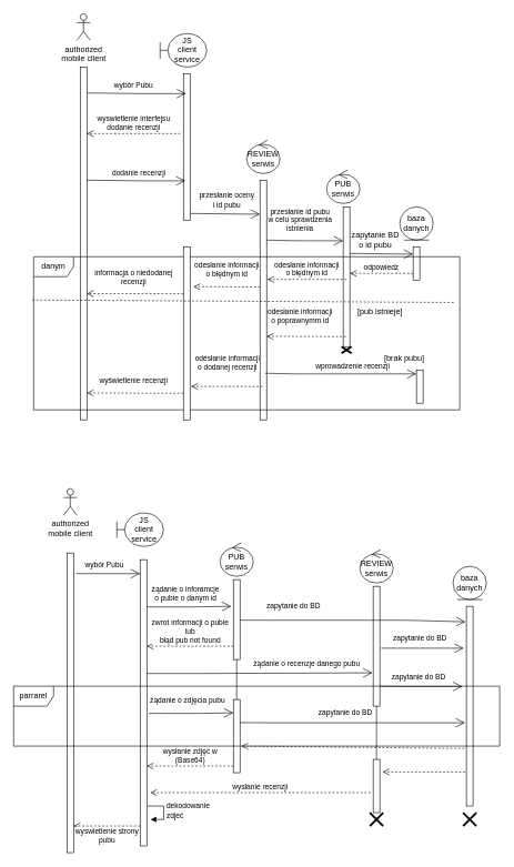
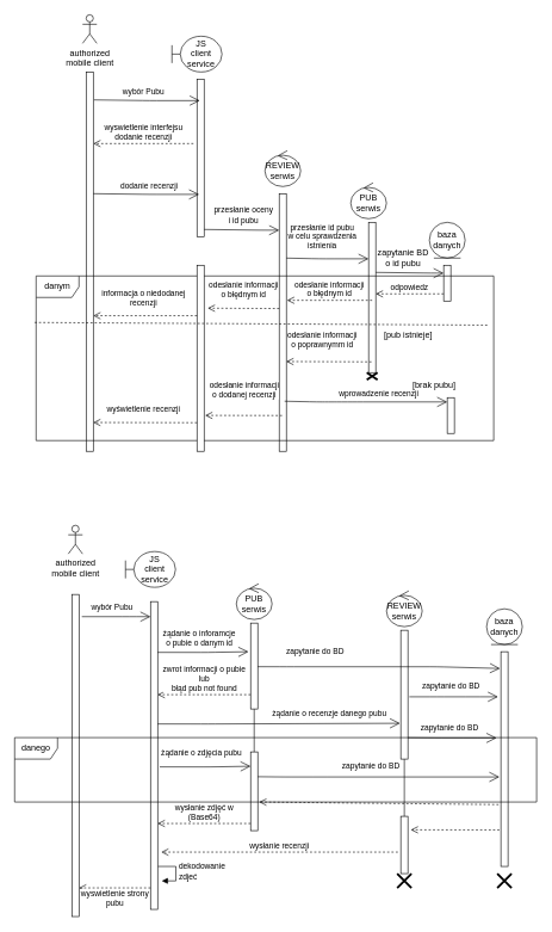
  <mxCell id="0" />
  <mxCell id="1" parent="0" />
  <mxCell id="2" value="&lt;div&gt;REVIEW&lt;/div&gt;&lt;div&gt;serwis&lt;br&gt;&lt;/div&gt;" style="ellipse;shape=umlControl;whiteSpace=wrap;html=1;" vertex="1" parent="1"><mxGeometry x="370" y="210" width="50" height="50" as="geometry" /></mxCell>
  <mxCell id="3" value="&lt;div&gt;JS&lt;/div&gt;&lt;div&gt;client&lt;br&gt;&lt;/div&gt;&lt;div&gt;service&lt;br&gt;&lt;/div&gt;" style="shape=umlBoundary;whiteSpace=wrap;html=1;" vertex="1" parent="1"><mxGeometry x="240" y="50" width="70" height="50" as="geometry" /></mxCell>
  <mxCell id="4" value="&lt;div&gt;baza danych&lt;/div&gt;" style="ellipse;shape=umlEntity;whiteSpace=wrap;html=1;" vertex="1" parent="1"><mxGeometry x="600" y="310" width="50" height="50" as="geometry" /></mxCell>
  <mxCell id="5" value="&lt;div&gt;authorized&lt;/div&gt;&lt;div&gt;mobile client&lt;br&gt;&lt;/div&gt;" style="shape=umlActor;verticalLabelPosition=bottom;labelBackgroundColor=#ffffff;verticalAlign=top;html=1;" vertex="1" parent="1"><mxGeometry x="115" y="20" width="20" height="40" as="geometry" /></mxCell>
  <mxCell id="6" value="" style="html=1;points=[];perimeter=orthogonalPerimeter;" vertex="1" parent="1"><mxGeometry x="275" y="110" width="10" height="220" as="geometry" /></mxCell>
  <mxCell id="7" value="" style="html=1;points=[];perimeter=orthogonalPerimeter;" vertex="1" parent="1"><mxGeometry x="120" y="100" width="10" height="530" as="geometry" /></mxCell>
  <mxCell id="8" value="&lt;br&gt;&lt;div&gt;wybór Pubu&lt;/div&gt;" style="endArrow=open;endFill=1;endSize=12;html=1;exitX=1.2;exitY=0.1;exitDx=0;exitDy=0;exitPerimeter=0;" edge="1" parent="1"><mxGeometry x="0.054" y="22" width="160" relative="1" as="geometry"><mxPoint x="131" y="139" as="sourcePoint" /><mxPoint x="279" y="140" as="targetPoint" /><Array as="points"><mxPoint x="209" y="140" /></Array><mxPoint x="-9" y="2" as="offset" /></mxGeometry></mxCell>
  <mxCell id="9" value="&lt;div&gt;wyswietlenie interfejsu &lt;br&gt;&lt;/div&gt;&lt;div&gt;dodanie recenzji&lt;br&gt;&lt;/div&gt;" style="html=1;verticalAlign=bottom;endArrow=open;dashed=1;endSize=8;" edge="1" parent="1"><mxGeometry relative="1" as="geometry"><mxPoint x="270" y="200" as="sourcePoint" /><mxPoint x="130" y="200" as="targetPoint" /></mxGeometry></mxCell>
  <mxCell id="10" value="dodanie recenzji" style="endArrow=open;endFill=1;endSize=12;html=1;exitX=1.2;exitY=0.1;exitDx=0;exitDy=0;exitPerimeter=0;" edge="1" parent="1"><mxGeometry x="0.054" y="11" width="160" relative="1" as="geometry"><mxPoint x="130" y="270" as="sourcePoint" /><mxPoint x="278" y="271" as="targetPoint" /><Array as="points"><mxPoint x="208" y="271" /></Array><mxPoint as="offset" /></mxGeometry></mxCell>
  <mxCell id="11" value="" style="html=1;points=[];perimeter=orthogonalPerimeter;" vertex="1" parent="1"><mxGeometry x="390" y="270" width="10" height="360" as="geometry" /></mxCell>
  <mxCell id="12" value="&lt;div&gt;przesłanie oceny &lt;br&gt;&lt;/div&gt;&lt;div&gt;i id pubu&lt;br&gt;&lt;/div&gt;" style="endArrow=open;endFill=1;endSize=12;html=1;exitX=1.2;exitY=0.1;exitDx=0;exitDy=0;exitPerimeter=0;" edge="1" parent="1"><mxGeometry x="0.486" y="31" width="160" relative="1" as="geometry"><mxPoint x="285" y="320" as="sourcePoint" /><mxPoint x="390" y="321" as="targetPoint" /><Array as="points"><mxPoint x="363" y="321" /></Array><mxPoint x="-23" y="10" as="offset" /></mxGeometry></mxCell>
  <mxCell id="13" value="PUB&lt;br&gt;&lt;div&gt;serwis&lt;br&gt;&lt;/div&gt;" style="ellipse;shape=umlControl;whiteSpace=wrap;html=1;" vertex="1" parent="1"><mxGeometry x="490" y="255" width="50" height="50" as="geometry" /></mxCell>
  <mxCell id="14" value="" style="html=1;points=[];perimeter=orthogonalPerimeter;" vertex="1" parent="1"><mxGeometry x="515" y="310" width="10" height="210" as="geometry" /></mxCell>
  <mxCell id="15" value="&lt;div&gt;przesłanie id pubu &lt;br&gt;&lt;/div&gt;&lt;div&gt;w celu sprawdzenia &lt;br&gt;&lt;/div&gt;&lt;div&gt;istnienia&lt;br&gt;&lt;/div&gt;" style="endArrow=open;endFill=1;endSize=12;html=1;exitX=1.2;exitY=0.1;exitDx=0;exitDy=0;exitPerimeter=0;" edge="1" parent="1" target="14"><mxGeometry x="-0.13" y="31" width="160" relative="1" as="geometry"><mxPoint x="400" y="360" as="sourcePoint" /><mxPoint x="510" y="361" as="targetPoint" /><Array as="points"><mxPoint x="445" y="361" /><mxPoint x="478" y="361" /></Array><mxPoint as="offset" /></mxGeometry></mxCell>
  <mxCell id="16" value="" style="endArrow=open;endFill=1;endSize=12;html=1;exitX=1.2;exitY=0.1;exitDx=0;exitDy=0;exitPerimeter=0;" edge="1" parent="1"><mxGeometry x="1" y="-180" width="160" relative="1" as="geometry"><mxPoint x="525" y="380" as="sourcePoint" /><mxPoint x="620" y="381" as="targetPoint" /><Array as="points"><mxPoint x="603" y="381" /></Array><mxPoint x="170" y="-121" as="offset" /></mxGeometry></mxCell>
  <mxCell id="17" value="&lt;div&gt;zapytanie BD&lt;/div&gt;&lt;div&gt;o id pubu&lt;br&gt;&lt;/div&gt;" style="text;html=1;resizable=0;points=[];align=center;verticalAlign=middle;labelBackgroundColor=#ffffff;" vertex="1" connectable="0" parent="16"><mxGeometry x="0.486" y="31" relative="1" as="geometry"><mxPoint x="-33.5" y="10" as="offset" /></mxGeometry></mxCell>
  <mxCell id="18" value="" style="html=1;points=[];perimeter=orthogonalPerimeter;" vertex="1" parent="1"><mxGeometry x="620" y="370" width="10" height="50" as="geometry" /></mxCell>
  <mxCell id="19" value="odpowiedz" style="html=1;verticalAlign=bottom;endArrow=open;dashed=1;endSize=8;" edge="1" parent="1" target="14"><mxGeometry relative="1" as="geometry"><mxPoint x="620" y="410" as="sourcePoint" /><mxPoint x="530" y="410" as="targetPoint" /></mxGeometry></mxCell>
  <mxCell id="20" value="danym" style="shape=umlFrame;whiteSpace=wrap;html=1;" vertex="1" parent="1"><mxGeometry x="50" y="385" width="640" height="230" as="geometry" /></mxCell>
  <mxCell id="21" value="&lt;div&gt;odesłanie informacji &lt;br&gt;&lt;/div&gt;&lt;div&gt;o błędnym id&lt;br&gt;&lt;/div&gt;" style="html=1;verticalAlign=bottom;endArrow=open;dashed=1;endSize=8;" edge="1" parent="1"><mxGeometry relative="1" as="geometry"><mxPoint x="520" y="419" as="sourcePoint" /><mxPoint x="401" y="419" as="targetPoint" /></mxGeometry></mxCell>
  <mxCell id="22" value="" style="html=1;points=[];perimeter=orthogonalPerimeter;" vertex="1" parent="1"><mxGeometry x="275" y="370" width="10" height="260" as="geometry" /></mxCell>
  <mxCell id="23" value="&lt;div&gt;odesłanie informacji &lt;br&gt;&lt;/div&gt;&lt;div&gt;o błędnym id&lt;br&gt;&lt;/div&gt;" style="html=1;verticalAlign=bottom;endArrow=open;dashed=1;endSize=8;" edge="1" parent="1"><mxGeometry x="0.001" y="-10" relative="1" as="geometry"><mxPoint x="390" y="430.5" as="sourcePoint" /><mxPoint x="290" y="430" as="targetPoint" /><mxPoint as="offset" /></mxGeometry></mxCell>
  <mxCell id="24" value="&lt;div&gt;informacja o niedodanej&lt;/div&gt;&lt;div&gt;recenzji&lt;br&gt;&lt;/div&gt;" style="html=1;verticalAlign=bottom;endArrow=open;dashed=1;endSize=8;" edge="1" parent="1" target="7"><mxGeometry x="0.036" y="-10" relative="1" as="geometry"><mxPoint x="275" y="440.5" as="sourcePoint" /><mxPoint x="175" y="440" as="targetPoint" /><mxPoint as="offset" /></mxGeometry></mxCell>
  <mxCell id="25" value="&lt;div&gt;odesłanie informacji &lt;br&gt;&lt;/div&gt;&lt;div&gt;o poprawnymm id&lt;br&gt;&lt;/div&gt;" style="html=1;verticalAlign=bottom;endArrow=open;dashed=1;endSize=8;entryX=1.1;entryY=0.381;entryDx=0;entryDy=0;entryPerimeter=0;" edge="1" parent="1"><mxGeometry x="0.16" y="-15" relative="1" as="geometry"><mxPoint x="519" y="505" as="sourcePoint" /><mxPoint x="399.931" y="504.552" as="targetPoint" /><mxPoint as="offset" /></mxGeometry></mxCell>
  <mxCell id="26" value="" style="html=1;points=[];perimeter=orthogonalPerimeter;" vertex="1" parent="1"><mxGeometry x="625" y="555" width="10" height="50" as="geometry" /></mxCell>
  <mxCell id="27" value="wprowadzenie recenzji" style="endArrow=open;endFill=1;endSize=12;html=1;exitX=1.2;exitY=0.1;exitDx=0;exitDy=0;exitPerimeter=0;" edge="1" parent="1" target="26"><mxGeometry x="0.157" y="11" width="160" relative="1" as="geometry"><mxPoint x="397.5" y="560" as="sourcePoint" /><mxPoint x="512.5" y="561" as="targetPoint" /><Array as="points"><mxPoint x="442.5" y="561" /><mxPoint x="457.5" y="561" /><mxPoint x="475.5" y="561" /><mxPoint x="497.5" y="561" /></Array><mxPoint as="offset" /></mxGeometry></mxCell>
  <mxCell id="28" value="" style="shape=umlDestroy;whiteSpace=wrap;html=1;strokeWidth=3;" vertex="1" parent="1"><mxGeometry x="512.5" y="520" width="15" height="10" as="geometry" /></mxCell>
  <mxCell id="29" value="&lt;div&gt;odesłanie informacji &lt;br&gt;&lt;/div&gt;&lt;div&gt;o dodanej recenzji&lt;br&gt;&lt;/div&gt;" style="html=1;verticalAlign=bottom;endArrow=open;dashed=1;endSize=8;entryX=1.145;entryY=0.807;entryDx=0;entryDy=0;entryPerimeter=0;" edge="1" parent="1" target="22"><mxGeometry x="-0.019" y="-20" relative="1" as="geometry"><mxPoint x="394" y="580" as="sourcePoint" /><mxPoint x="290" y="580" as="targetPoint" /><mxPoint as="offset" /></mxGeometry></mxCell>
  <mxCell id="30" value="wyświetlenie recenzji" style="html=1;verticalAlign=bottom;endArrow=open;dashed=1;endSize=8;entryX=0.99;entryY=0.924;entryDx=0;entryDy=0;entryPerimeter=0;" edge="1" parent="1" target="7"><mxGeometry x="0.034" y="-10" relative="1" as="geometry"><mxPoint x="275" y="590" as="sourcePoint" /><mxPoint x="167.448" y="589.931" as="targetPoint" /><mxPoint as="offset" /></mxGeometry></mxCell>
  <mxCell id="31" value="" style="endArrow=none;endSize=12;dashed=1;html=1;endFill=0;entryX=1.005;entryY=0.277;entryDx=0;entryDy=0;entryPerimeter=0;" edge="1" parent="1"><mxGeometry width="160" relative="1" as="geometry"><mxPoint x="48" y="450" as="sourcePoint" /><mxPoint x="682" y="453.724" as="targetPoint" /></mxGeometry></mxCell>
  <mxCell id="32" value="[brak pubu]" style="text;html=1;resizable=0;points=[];autosize=1;align=left;verticalAlign=top;spacingTop=-4;" vertex="1" parent="1"><mxGeometry x="575" y="528" width="80" height="20" as="geometry" /></mxCell>
  <mxCell id="33" value="[pub istnieje]" style="text;html=1;resizable=0;points=[];autosize=1;align=left;verticalAlign=top;spacingTop=-4;" vertex="1" parent="1"><mxGeometry x="535" y="458" width="80" height="20" as="geometry" /></mxCell>
  <mxCell id="34" value="" style="html=1;points=[];perimeter=orthogonalPerimeter;" vertex="1" parent="1"><mxGeometry x="100" y="830" width="10" height="450" as="geometry" /></mxCell>
  <mxCell id="35" value="&lt;div&gt;authorized&lt;/div&gt;&lt;div&gt;mobile client&lt;br&gt;&lt;/div&gt;" style="shape=umlActor;verticalLabelPosition=bottom;labelBackgroundColor=#ffffff;verticalAlign=top;html=1;" vertex="1" parent="1"><mxGeometry x="95" y="733.333" width="20" height="40" as="geometry" /></mxCell>
  <mxCell id="36" value="&lt;br&gt;&lt;div&gt;wybór Pubu&lt;/div&gt;" style="endArrow=open;endFill=1;endSize=12;html=1;" edge="1" parent="1" target="38"><mxGeometry x="0.054" y="22" width="160" relative="1" as="geometry"><mxPoint x="114" y="861" as="sourcePoint" /><mxPoint x="250" y="861" as="targetPoint" /><Array as="points"><mxPoint x="180" y="861" /></Array><mxPoint x="-9" y="2" as="offset" /></mxGeometry></mxCell>
  <mxCell id="37" value="&lt;div&gt;JS&lt;/div&gt;&lt;div&gt;client&lt;br&gt;&lt;/div&gt;&lt;div&gt;service&lt;br&gt;&lt;/div&gt;" style="shape=umlBoundary;whiteSpace=wrap;html=1;" vertex="1" parent="1"><mxGeometry x="175" y="770" width="70" height="50" as="geometry" /></mxCell>
  <mxCell id="38" value="" style="html=1;points=[];perimeter=orthogonalPerimeter;" vertex="1" parent="1"><mxGeometry x="210" y="840" width="10" height="430" as="geometry" /></mxCell>
  <mxCell id="39" value="&lt;div&gt;REVIEW&lt;/div&gt;&lt;div&gt;serwis&lt;br&gt;&lt;/div&gt;" style="ellipse;shape=umlControl;whiteSpace=wrap;html=1;" vertex="1" parent="1"><mxGeometry x="540" y="825" width="50" height="50" as="geometry" /></mxCell>
  <mxCell id="40" value="PUB&lt;br&gt;&lt;div&gt;serwis&lt;br&gt;&lt;/div&gt;" style="ellipse;shape=umlControl;whiteSpace=wrap;html=1;" vertex="1" parent="1"><mxGeometry x="330" y="815" width="50" height="50" as="geometry" /></mxCell>
  <mxCell id="41" value="&lt;div&gt;baza danych&lt;/div&gt;" style="ellipse;shape=umlEntity;whiteSpace=wrap;html=1;" vertex="1" parent="1"><mxGeometry x="680" y="850" width="50" height="50" as="geometry" /></mxCell>
  <mxCell id="42" value="" style="edgeStyle=orthogonalEdgeStyle;rounded=0;orthogonalLoop=1;jettySize=auto;html=1;endArrow=none;endFill=0;" edge="1" parent="1" source="43" target="54"><mxGeometry relative="1" as="geometry" /></mxCell>
  <mxCell id="43" value="" style="html=1;points=[];perimeter=orthogonalPerimeter;" vertex="1" parent="1"><mxGeometry x="350" y="870" width="10" height="120" as="geometry" /></mxCell>
  <mxCell id="44" value="" style="edgeStyle=orthogonalEdgeStyle;rounded=0;orthogonalLoop=1;jettySize=auto;html=1;endArrow=none;endFill=0;" edge="1" parent="1" source="45" target="46"><mxGeometry relative="1" as="geometry" /></mxCell>
  <mxCell id="45" value="" style="html=1;points=[];perimeter=orthogonalPerimeter;" vertex="1" parent="1"><mxGeometry x="560" y="880" width="10" height="180" as="geometry" /></mxCell>
  <mxCell id="46" value="" style="html=1;points=[];perimeter=orthogonalPerimeter;" vertex="1" parent="1"><mxGeometry x="560" y="1140" width="10" height="80" as="geometry" /></mxCell>
  <mxCell id="47" value="" style="html=1;points=[];perimeter=orthogonalPerimeter;" vertex="1" parent="1"><mxGeometry x="700" y="910" width="10" height="300" as="geometry" /></mxCell>
  <mxCell id="48" value="&lt;div&gt;żądanie o inforamcje&lt;/div&gt;&lt;div&gt;o pubie o danym id&lt;br&gt;&lt;/div&gt;" style="endArrow=open;endFill=1;endSize=12;html=1;exitX=1;exitY=0.094;exitDx=0;exitDy=0;exitPerimeter=0;" edge="1" parent="1"><mxGeometry x="0.054" y="22" width="160" relative="1" as="geometry"><mxPoint x="219.897" y="910.931" as="sourcePoint" /><mxPoint x="347" y="910" as="targetPoint" /><Array as="points"><mxPoint x="290" y="911" /></Array><mxPoint x="-9" y="2" as="offset" /></mxGeometry></mxCell>
  <mxCell id="49" value="zapytanie do BD" style="endArrow=open;endFill=1;endSize=12;html=1;exitX=1;exitY=0.094;exitDx=0;exitDy=0;exitPerimeter=0;entryX=-0.114;entryY=0.078;entryDx=0;entryDy=0;entryPerimeter=0;" edge="1" parent="1" target="47"><mxGeometry x="-0.526" y="21" width="160" relative="1" as="geometry"><mxPoint x="359.897" y="930.931" as="sourcePoint" /><mxPoint x="690" y="930" as="targetPoint" /><Array as="points"><mxPoint x="400" y="931" /><mxPoint x="610" y="931" /></Array><mxPoint as="offset" /></mxGeometry></mxCell>
  <mxCell id="50" value="&lt;div&gt;zwrot informacji o pubie&lt;/div&gt;&lt;div&gt;lub&lt;/div&gt;&lt;div&gt;błąd pub not found&lt;br&gt;&lt;/div&gt;" style="html=1;verticalAlign=bottom;endArrow=open;dashed=1;endSize=8;" edge="1" parent="1"><mxGeometry relative="1" as="geometry"><mxPoint x="350" y="970" as="sourcePoint" /><mxPoint x="220" y="970" as="targetPoint" /></mxGeometry></mxCell>
  <mxCell id="51" value="żądanie o recenzje danego pubu" style="endArrow=open;endFill=1;endSize=12;html=1;exitX=1;exitY=0.094;exitDx=0;exitDy=0;exitPerimeter=0;" edge="1" parent="1"><mxGeometry x="0.415" y="13" width="160" relative="1" as="geometry"><mxPoint x="219.897" y="1010.931" as="sourcePoint" /><mxPoint x="559" y="1010" as="targetPoint" /><Array as="points"><mxPoint x="290" y="1011" /></Array><mxPoint as="offset" /></mxGeometry></mxCell>
  <mxCell id="52" value="zapytanie do BD" style="endArrow=open;endFill=1;endSize=12;html=1;" edge="1" parent="1"><mxGeometry x="-0.065" y="15" width="160" relative="1" as="geometry"><mxPoint x="572" y="973" as="sourcePoint" /><mxPoint x="696" y="973" as="targetPoint" /><Array as="points"><mxPoint x="610" y="973" /><mxPoint x="660" y="973" /></Array><mxPoint as="offset" /></mxGeometry></mxCell>
  <mxCell id="53" value="zapytanie do BD" style="endArrow=open;endFill=1;endSize=12;html=1;exitX=1.197;exitY=0.44;exitDx=0;exitDy=0;exitPerimeter=0;" edge="1" parent="1"><mxGeometry x="-0.065" y="15" width="160" relative="1" as="geometry"><mxPoint x="569.966" y="1030.155" as="sourcePoint" /><mxPoint x="694" y="1030.5" as="targetPoint" /><Array as="points"><mxPoint x="608" y="1030.5" /><mxPoint x="658" y="1030.5" /></Array><mxPoint as="offset" /></mxGeometry></mxCell>
  <mxCell id="54" value="" style="html=1;points=[];perimeter=orthogonalPerimeter;" vertex="1" parent="1"><mxGeometry x="350" y="1050" width="10" height="110" as="geometry" /></mxCell>
  <mxCell id="55" value="&lt;div&gt;żądanie o zdjęcia pubu&lt;br&gt;&lt;/div&gt;" style="endArrow=open;endFill=1;endSize=12;html=1;exitX=1;exitY=0.094;exitDx=0;exitDy=0;exitPerimeter=0;" edge="1" parent="1"><mxGeometry x="0.054" y="22" width="160" relative="1" as="geometry"><mxPoint x="222.897" y="1070.931" as="sourcePoint" /><mxPoint x="350" y="1070" as="targetPoint" /><Array as="points"><mxPoint x="293" y="1071" /></Array><mxPoint x="-9" y="2" as="offset" /></mxGeometry></mxCell>
  <mxCell id="56" value="zapytanie do BD" style="endArrow=open;endFill=1;endSize=12;html=1;exitX=1.197;exitY=0.44;exitDx=0;exitDy=0;exitPerimeter=0;" edge="1" parent="1"><mxGeometry x="-0.065" y="15" width="160" relative="1" as="geometry"><mxPoint x="359.966" y="1084.655" as="sourcePoint" /><mxPoint x="698" y="1085" as="targetPoint" /><Array as="points"><mxPoint x="398" y="1085" /><mxPoint x="448" y="1085" /></Array><mxPoint as="offset" /></mxGeometry></mxCell>
  <mxCell id="57" value="" style="html=1;verticalAlign=bottom;endArrow=open;dashed=1;endSize=8;exitX=-0.321;exitY=0.712;exitDx=0;exitDy=0;exitPerimeter=0;" edge="1" parent="1" source="47"><mxGeometry relative="1" as="geometry"><mxPoint x="719.552" y="1069.897" as="sourcePoint" /><mxPoint x="362" y="1120" as="targetPoint" /></mxGeometry></mxCell>
  <mxCell id="58" value="" style="html=1;verticalAlign=bottom;endArrow=open;dashed=1;endSize=8;entryX=0.903;entryY=0.105;entryDx=0;entryDy=0;entryPerimeter=0;" edge="1" parent="1"><mxGeometry relative="1" as="geometry"><mxPoint x="698" y="1159" as="sourcePoint" /><mxPoint x="574.034" y="1158.862" as="targetPoint" /></mxGeometry></mxCell>
  <mxCell id="59" value="&lt;div&gt;wysłanie zdjęć w &lt;br&gt;&lt;/div&gt;&lt;div&gt;(Base64)&lt;br&gt;&lt;/div&gt;" style="html=1;verticalAlign=bottom;endArrow=open;dashed=1;endSize=8;" edge="1" parent="1"><mxGeometry relative="1" as="geometry"><mxPoint x="350" y="1150" as="sourcePoint" /><mxPoint x="220" y="1150" as="targetPoint" /></mxGeometry></mxCell>
  <mxCell id="60" value="wysłanie recenzji" style="html=1;verticalAlign=bottom;endArrow=open;dashed=1;endSize=8;" edge="1" parent="1"><mxGeometry x="-0.0" relative="1" as="geometry"><mxPoint x="556" y="1190" as="sourcePoint" /><mxPoint x="225" y="1190" as="targetPoint" /><mxPoint as="offset" /></mxGeometry></mxCell>
  <mxCell id="61" value="&lt;div&gt;dekodowanie&lt;/div&gt;&lt;div&gt;zdjeć&lt;br&gt;&lt;/div&gt;" style="edgeStyle=orthogonalEdgeStyle;html=1;align=left;spacingLeft=2;endArrow=block;rounded=0;entryX=1;entryY=0;" edge="1" parent="1"><mxGeometry relative="1" as="geometry"><mxPoint x="220.5" y="1210" as="sourcePoint" /><Array as="points"><mxPoint x="245.5" y="1210" /></Array><mxPoint x="225.741" y="1230.241" as="targetPoint" /></mxGeometry></mxCell>
  <mxCell id="62" value="&lt;div&gt;wyswietlenie strony&lt;/div&gt;&lt;div&gt;pubu&lt;br&gt;&lt;/div&gt;" style="html=1;verticalAlign=bottom;endArrow=open;dashed=1;endSize=8;" edge="1" parent="1"><mxGeometry y="30" relative="1" as="geometry"><mxPoint x="210" y="1240" as="sourcePoint" /><mxPoint x="110" y="1240" as="targetPoint" /><mxPoint as="offset" /></mxGeometry></mxCell>
  <mxCell id="63" value="" style="shape=umlDestroy;whiteSpace=wrap;html=1;strokeWidth=3;" vertex="1" parent="1"><mxGeometry x="695" y="1220" width="20" height="20" as="geometry" /></mxCell>
  <mxCell id="64" value="" style="shape=umlDestroy;whiteSpace=wrap;html=1;strokeWidth=3;" vertex="1" parent="1"><mxGeometry x="555" y="1220" width="20" height="20" as="geometry" /></mxCell>
- <mxCell id="65" value="parrarel" style="shape=umlFrame;whiteSpace=wrap;html=1;" vertex="1" parent="1"><mxGeometry x="20" y="1030" width="730" height="90" as="geometry" /></mxCell>
+ <mxCell id="65" value="danego" style="shape=umlFrame;whiteSpace=wrap;html=1;" vertex="1" parent="1"><mxGeometry x="20" y="1030" width="730" height="90" as="geometry" /></mxCell>
